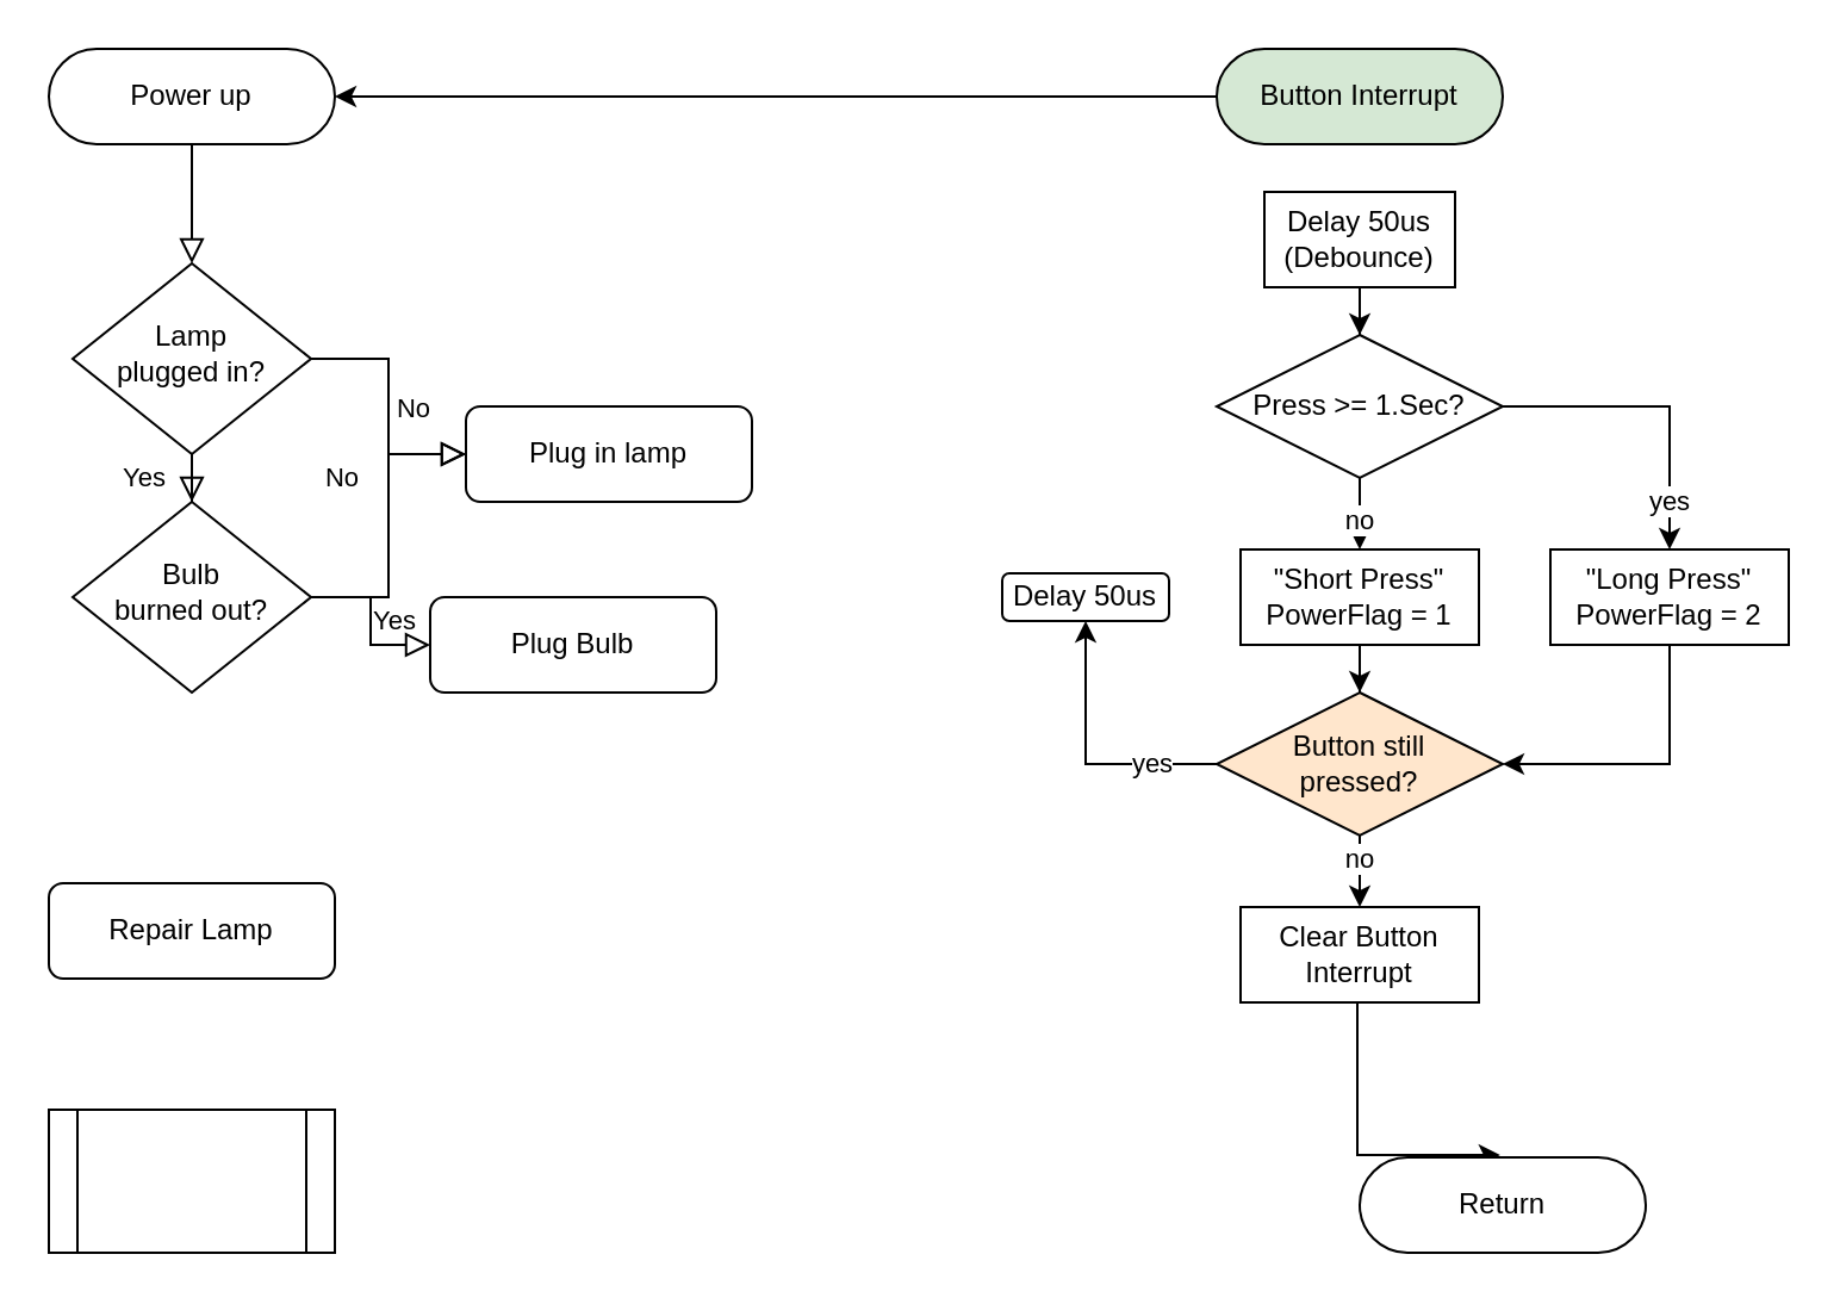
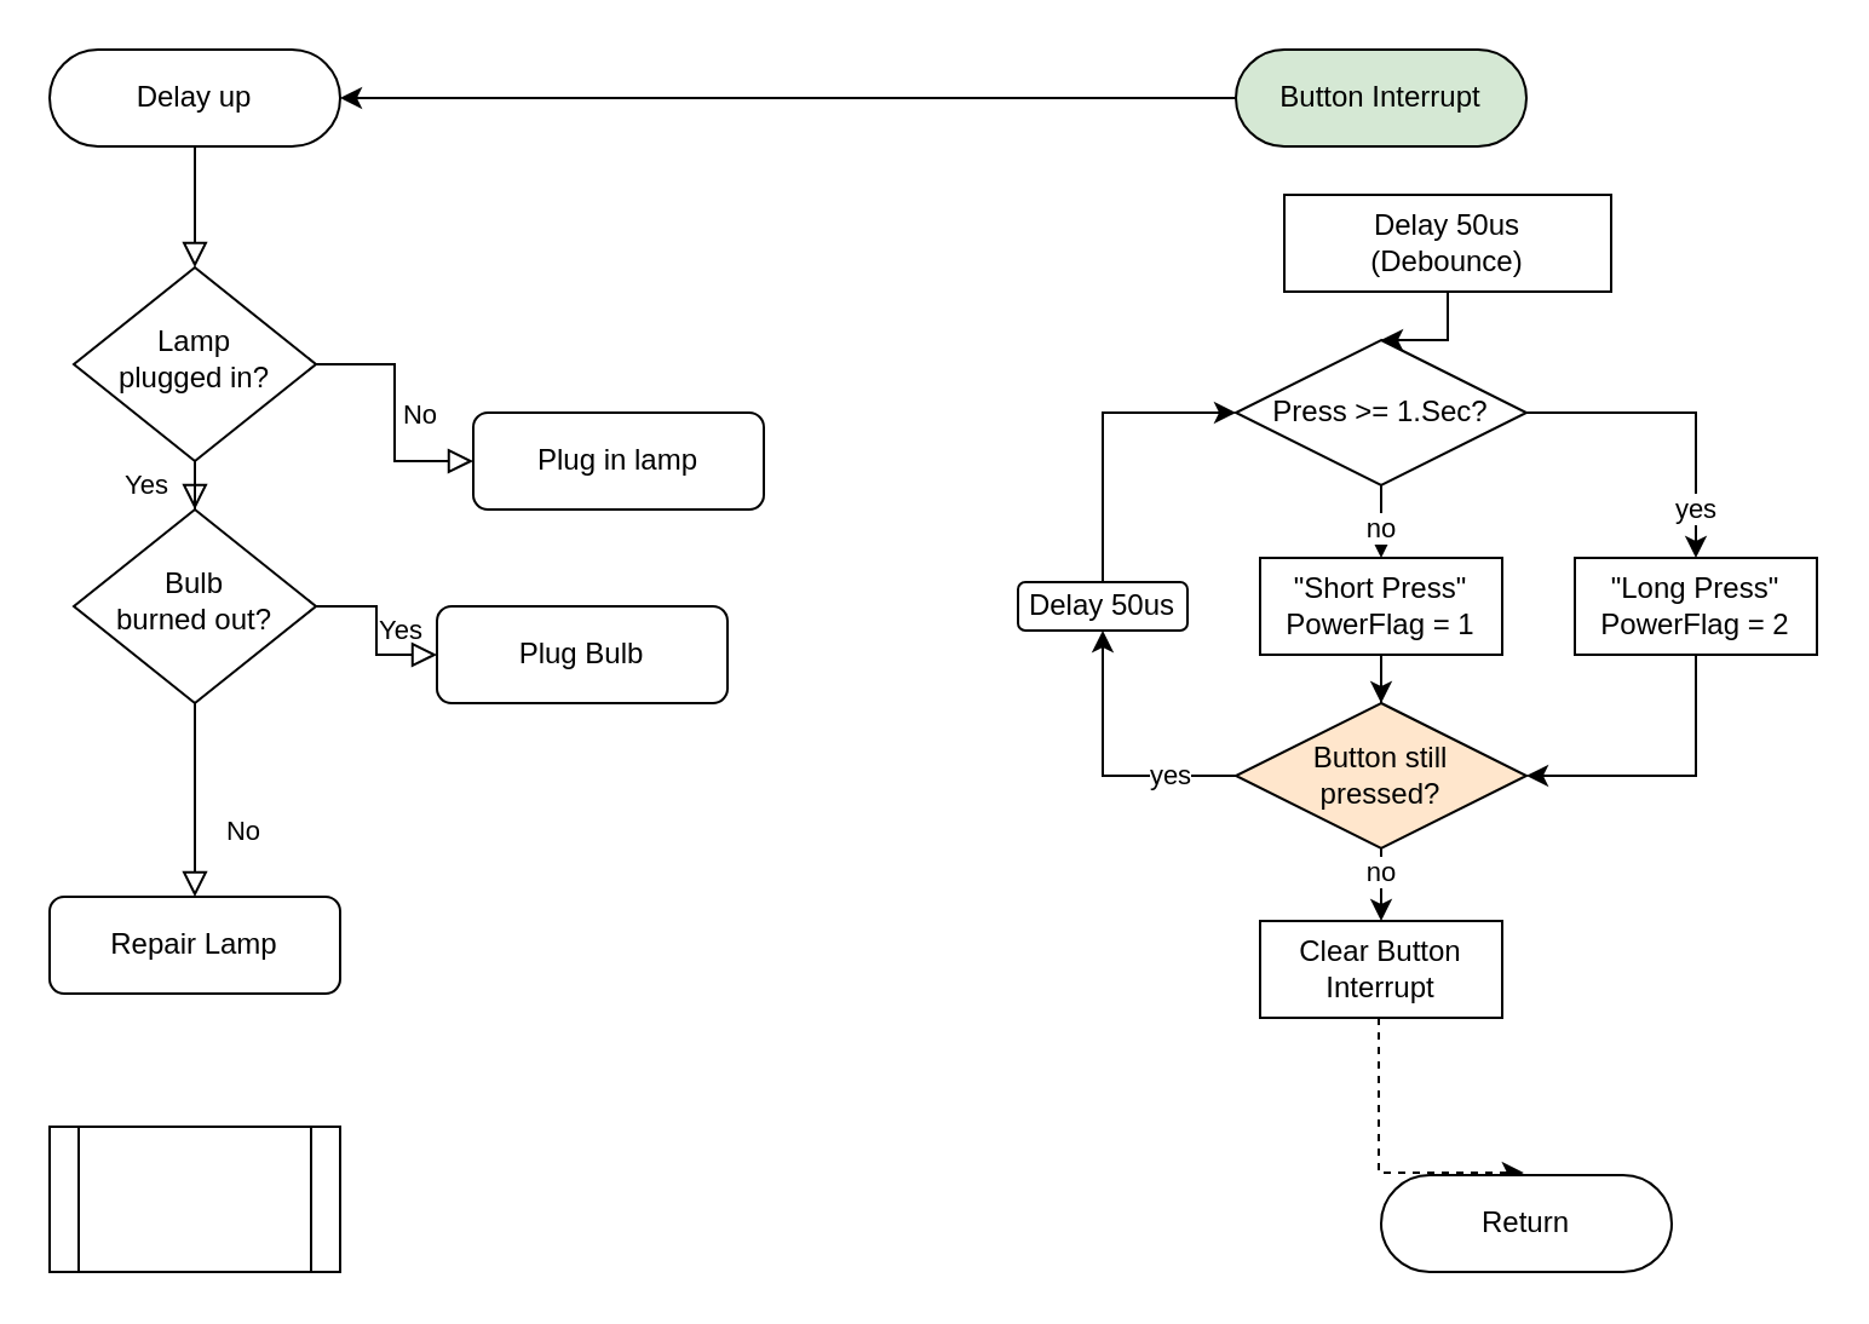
  <mxCell id="0" />
  <mxCell id="1" parent="0" />
  <mxCell id="2" value="" style="rounded=0;html=1;jettySize=auto;orthogonalLoop=1;fontSize=11;endArrow=block;endFill=0;endSize=8;strokeWidth=1;shadow=0;labelBackgroundColor=none;edgeStyle=orthogonalEdgeStyle;" parent="1" source="3" target="6" edge="1"><mxGeometry relative="1" as="geometry" /></mxCell>
- <mxCell id="3" value="Power up" style="rounded=1;whiteSpace=wrap;html=1;fontSize=12;glass=0;strokeWidth=1;shadow=0;arcSize=50;" parent="1" vertex="1"><mxGeometry x="20" y="20" width="120" height="40" as="geometry" /></mxCell>
+ <mxCell id="3" value="Delay up" style="rounded=1;whiteSpace=wrap;html=1;fontSize=12;glass=0;strokeWidth=1;shadow=0;arcSize=50;" parent="1" vertex="1"><mxGeometry x="20" y="20" width="120" height="40" as="geometry" /></mxCell>
  <mxCell id="4" value="Yes" style="rounded=0;html=1;jettySize=auto;orthogonalLoop=1;fontSize=11;endArrow=block;endFill=0;endSize=8;strokeWidth=1;shadow=0;labelBackgroundColor=none;edgeStyle=orthogonalEdgeStyle;" parent="1" source="6" target="10" edge="1"><mxGeometry y="20" relative="1" as="geometry"><mxPoint as="offset" /></mxGeometry></mxCell>
  <mxCell id="5" value="No" style="edgeStyle=orthogonalEdgeStyle;rounded=0;html=1;jettySize=auto;orthogonalLoop=1;fontSize=11;endArrow=block;endFill=0;endSize=8;strokeWidth=1;shadow=0;labelBackgroundColor=none;" parent="1" source="6" target="7" edge="1"><mxGeometry y="10" relative="1" as="geometry"><mxPoint as="offset" /></mxGeometry></mxCell>
  <mxCell id="6" value="Lamp&lt;br&gt;plugged in?" style="rhombus;whiteSpace=wrap;html=1;shadow=0;fontFamily=Helvetica;fontSize=12;align=center;strokeWidth=1;spacing=6;spacingTop=-4;" parent="1" vertex="1"><mxGeometry x="30" y="110" width="100" height="80" as="geometry" /></mxCell>
  <mxCell id="7" value="Plug in lamp" style="rounded=1;whiteSpace=wrap;html=1;fontSize=12;glass=0;strokeWidth=1;shadow=0;" parent="1" vertex="1"><mxGeometry x="195" y="170" width="120" height="40" as="geometry" /></mxCell>
- <mxCell id="8" value="No" style="rounded=0;html=1;jettySize=auto;orthogonalLoop=1;fontSize=11;endArrow=block;endFill=0;endSize=8;strokeWidth=1;shadow=0;labelBackgroundColor=none;edgeStyle=orthogonalEdgeStyle;" parent="1" source="10" target="7" edge="1"><mxGeometry x="0.333" y="20" relative="1" as="geometry"><mxPoint as="offset" /></mxGeometry></mxCell>
+ <mxCell id="8" value="No" style="rounded=0;html=1;jettySize=auto;orthogonalLoop=1;fontSize=11;endArrow=block;endFill=0;endSize=8;strokeWidth=1;shadow=0;labelBackgroundColor=none;edgeStyle=orthogonalEdgeStyle;" parent="1" source="10" target="11" edge="1"><mxGeometry x="0.333" y="20" relative="1" as="geometry"><mxPoint as="offset" /></mxGeometry></mxCell>
  <mxCell id="9" value="Yes" style="edgeStyle=orthogonalEdgeStyle;rounded=0;html=1;jettySize=auto;orthogonalLoop=1;fontSize=11;endArrow=block;endFill=0;endSize=8;strokeWidth=1;shadow=0;labelBackgroundColor=none;" parent="1" source="10" target="12" edge="1"><mxGeometry y="10" relative="1" as="geometry"><mxPoint as="offset" /></mxGeometry></mxCell>
  <mxCell id="10" value="Bulb&lt;br&gt;burned out?" style="rhombus;whiteSpace=wrap;html=1;shadow=0;fontFamily=Helvetica;fontSize=12;align=center;strokeWidth=1;spacing=6;spacingTop=-4;" parent="1" vertex="1"><mxGeometry x="30" y="210" width="100" height="80" as="geometry" /></mxCell>
  <mxCell id="11" value="Repair Lamp" style="rounded=1;whiteSpace=wrap;html=1;fontSize=12;glass=0;strokeWidth=1;shadow=0;" parent="1" vertex="1"><mxGeometry x="20" y="370" width="120" height="40" as="geometry" /></mxCell>
  <mxCell id="12" value="Plug Bulb" style="rounded=1;whiteSpace=wrap;html=1;fontSize=12;glass=0;strokeWidth=1;shadow=0;" parent="1" vertex="1"><mxGeometry x="180" y="250" width="120" height="40" as="geometry" /></mxCell>
  <mxCell id="13" value="" style="shape=process;whiteSpace=wrap;html=1;backgroundOutline=1;" vertex="1" parent="1"><mxGeometry x="20" y="465" width="120" height="60" as="geometry" /></mxCell>
  <mxCell id="14" value="" style="edgeStyle=orthogonalEdgeStyle;rounded=0;orthogonalLoop=1;jettySize=auto;html=1;" edge="1" parent="1" source="15" target="3"><mxGeometry relative="1" as="geometry" /></mxCell>
  <mxCell id="15" value="Button Interrupt" style="rounded=1;whiteSpace=wrap;html=1;fontSize=12;glass=0;strokeWidth=1;shadow=0;arcSize=50;fillColor=#d5e8d4;" vertex="1" parent="1"><mxGeometry x="510" y="20" width="120" height="40" as="geometry" /></mxCell>
  <mxCell id="16" value="yes" style="edgeStyle=orthogonalEdgeStyle;rounded=0;orthogonalLoop=1;jettySize=auto;html=1;" edge="1" parent="1" source="17" target="32"><mxGeometry x="-0.538" relative="1" as="geometry"><mxPoint as="offset" /></mxGeometry></mxCell>
  <mxCell id="17" value="Button still &lt;br&gt;pressed?" style="rhombus;whiteSpace=wrap;html=1;rounded=0;shadow=0;sketch=0;comic=0;treeMoving=0;fillColor=#ffe6cc;" vertex="1" parent="1"><mxGeometry x="510" y="290" width="120" height="60" as="geometry" /></mxCell>
  <mxCell id="18" value="no" style="edgeStyle=orthogonalEdgeStyle;rounded=0;orthogonalLoop=1;jettySize=auto;html=1;exitX=0.5;exitY=1;exitDx=0;exitDy=0;" edge="1" parent="1" source="17"><mxGeometry x="-0.333" relative="1" as="geometry"><mxPoint x="570" y="380" as="targetPoint" /><mxPoint x="570" y="360" as="sourcePoint" /><mxPoint as="offset" /></mxGeometry></mxCell>
  <mxCell id="19" style="edgeStyle=orthogonalEdgeStyle;rounded=0;orthogonalLoop=1;jettySize=auto;html=1;entryX=0.5;entryY=0;entryDx=0;entryDy=0;" edge="1" parent="1" source="20" target="23"><mxGeometry relative="1" as="geometry" /></mxCell>
- <mxCell id="20" value="Delay 50us &lt;br&gt;(Debounce)" style="rounded=0;whiteSpace=wrap;html=1;shadow=0;comic=0;sketch=0;" vertex="1" parent="1"><mxGeometry x="530" y="80" width="80" height="40" as="geometry" /></mxCell>
+ <mxCell id="20" value="Delay 50us &lt;br&gt;(Debounce)" style="rounded=0;whiteSpace=wrap;html=1;shadow=0;comic=0;sketch=0;" vertex="1" parent="1"><mxGeometry x="530" y="80" width="135" height="40" as="geometry" /></mxCell>
  <mxCell id="21" value="no" style="edgeStyle=orthogonalEdgeStyle;rounded=0;orthogonalLoop=1;jettySize=auto;html=1;" edge="1" parent="1" source="23"><mxGeometry x="0.2" relative="1" as="geometry"><mxPoint x="570" y="230" as="targetPoint" /><mxPoint as="offset" /></mxGeometry></mxCell>
  <mxCell id="22" value="yes" style="edgeStyle=orthogonalEdgeStyle;rounded=0;orthogonalLoop=1;jettySize=auto;html=1;" edge="1" parent="1" source="23" target="28"><mxGeometry x="0.692" relative="1" as="geometry"><mxPoint as="offset" /></mxGeometry></mxCell>
  <mxCell id="23" value="&lt;span&gt;Press &amp;gt;&lt;/span&gt;&lt;span&gt;= 1.Sec?&lt;/span&gt;&lt;font style=&quot;font-size: 11px&quot;&gt;&lt;br&gt;&lt;/font&gt;" style="rhombus;whiteSpace=wrap;html=1;rounded=0;shadow=0;comic=0;sketch=0;" vertex="1" parent="1"><mxGeometry x="510" y="140" width="120" height="60" as="geometry" /></mxCell>
- <mxCell id="24" style="edgeStyle=orthogonalEdgeStyle;rounded=0;orthogonalLoop=1;jettySize=auto;html=1;entryX=0.491;entryY=-0.024;entryDx=0;entryDy=0;entryPerimeter=0;" edge="1" parent="1" source="25" target="26"><mxGeometry relative="1" as="geometry"><Array as="points"><mxPoint x="569" y="439" /><mxPoint x="569" y="439" /></Array></mxGeometry></mxCell>
+ <mxCell id="24" style="edgeStyle=orthogonalEdgeStyle;rounded=0;orthogonalLoop=1;jettySize=auto;html=1;entryX=0.491;entryY=-0.024;entryDx=0;entryDy=0;entryPerimeter=0;dashed=1;" edge="1" parent="1" source="25" target="26"><mxGeometry relative="1" as="geometry"><Array as="points"><mxPoint x="569" y="439" /><mxPoint x="569" y="439" /></Array></mxGeometry></mxCell>
  <mxCell id="25" value="Clear Button Interrupt" style="rounded=0;whiteSpace=wrap;html=1;shadow=0;comic=0;sketch=0;" vertex="1" parent="1"><mxGeometry x="520" y="380" width="100" height="40" as="geometry" /></mxCell>
  <mxCell id="26" value="Return" style="rounded=1;whiteSpace=wrap;html=1;fontSize=12;glass=0;strokeWidth=1;shadow=0;arcSize=50;" vertex="1" parent="1"><mxGeometry x="570" y="485" width="120" height="40" as="geometry" /></mxCell>
  <mxCell id="27" style="edgeStyle=orthogonalEdgeStyle;rounded=0;orthogonalLoop=1;jettySize=auto;html=1;entryX=1;entryY=0.5;entryDx=0;entryDy=0;" edge="1" parent="1" source="28" target="17"><mxGeometry relative="1" as="geometry"><Array as="points"><mxPoint x="700" y="320" /></Array></mxGeometry></mxCell>
  <mxCell id="28" value="&quot;Long Press&quot; PowerFlag = 2" style="rounded=0;whiteSpace=wrap;html=1;" vertex="1" parent="1"><mxGeometry x="650" y="230" width="100" height="40" as="geometry" /></mxCell>
  <mxCell id="29" value="" style="edgeStyle=orthogonalEdgeStyle;rounded=0;orthogonalLoop=1;jettySize=auto;html=1;" edge="1" parent="1" source="30" target="17"><mxGeometry relative="1" as="geometry" /></mxCell>
  <mxCell id="30" value="&quot;Short Press&quot; PowerFlag = 1" style="rounded=0;whiteSpace=wrap;html=1;" vertex="1" parent="1"><mxGeometry x="520" y="230" width="100" height="40" as="geometry" /></mxCell>
+ <mxCell id="31" style="edgeStyle=orthogonalEdgeStyle;rounded=0;orthogonalLoop=1;jettySize=auto;html=1;entryX=0;entryY=0.5;entryDx=0;entryDy=0;" edge="1" parent="1" source="32" target="23"><mxGeometry relative="1" as="geometry"><Array as="points"><mxPoint x="455" y="170" /></Array></mxGeometry></mxCell>
  <mxCell id="32" value="Delay 50us " style="rounded=1;whiteSpace=wrap;html=1;shadow=0;comic=0;sketch=0;" vertex="1" parent="1"><mxGeometry x="420" y="240" width="70" height="20" as="geometry" /></mxCell>
